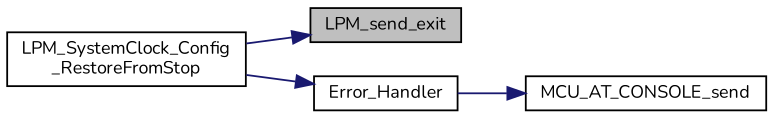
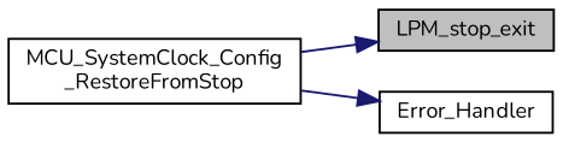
  digraph {
    fontname=Nunito
    rankdir=LR
    node [color=black fillcolor=white fontname=Nunito fontsize=10 shape=record style=filled]
    edge [color=midnightblue fontname=Nunito fontsize=10 labelfontname=Helvetica labelfontsize=10 style=solid]
-   n1 [fillcolor=grey75 fontcolor=black height=0.2 label=LPM_send_exit width=0.4]
-   n2 [height=0.2 label="LPM_SystemClock_Config\l_RestoreFromStop" width=0.4]
+   n1 [fillcolor=grey75 fontcolor=black height=0.2 label=LPM_stop_exit width=0.4]
+   n2 [height=0.2 label="MCU_SystemClock_Config\l_RestoreFromStop" width=0.4]
    n3 [height=0.2 label=Error_Handler width=0.4]
-   n4 [height=0.2 label=MCU_AT_CONSOLE_send width=0.4]
    n2 -> n1
    n2 -> n3
-   n3 -> n4
  }
